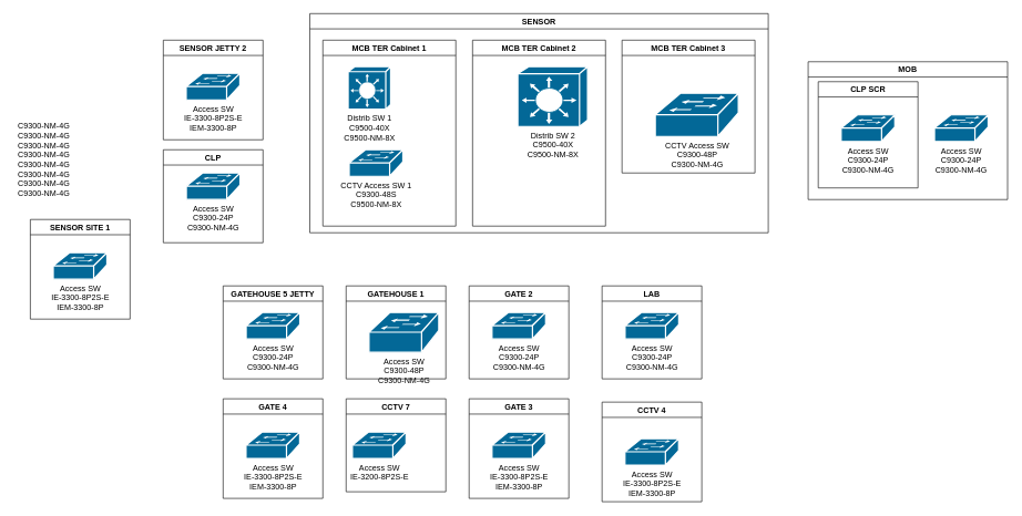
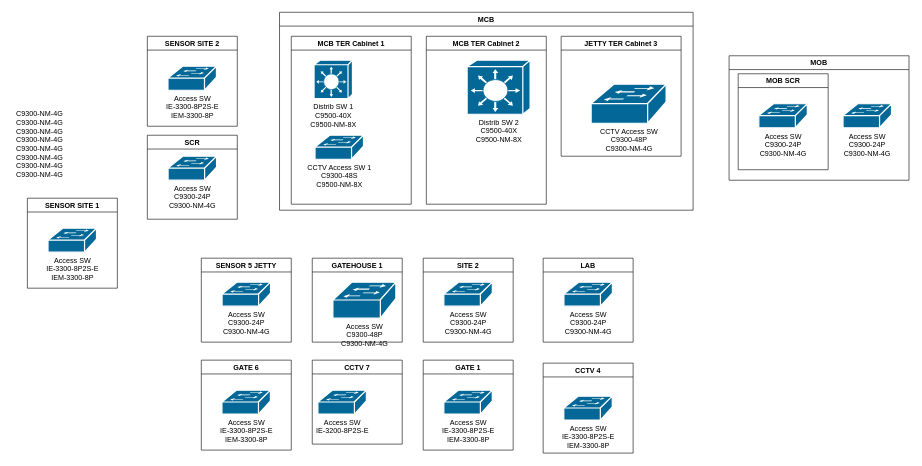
  <mxCell id="0" />
  <mxCell id="1" parent="0" />
- <mxCell id="2" value="SENSOR" style="swimlane;" parent="1" vertex="1"><mxGeometry x="465.4" y="20" width="689.6" height="330" as="geometry" /></mxCell>
+ <mxCell id="2" value="MCB" style="swimlane;" parent="1" vertex="1"><mxGeometry x="465.4" y="20" width="689.6" height="330" as="geometry" /></mxCell>
  <mxCell id="3" value="MCB TER Cabinet 1" style="swimlane;" parent="2" vertex="1"><mxGeometry x="19.6" y="40" width="200" height="280" as="geometry" /></mxCell>
  <mxCell id="4" value="&lt;div&gt;CCTV Access SW 1&lt;br&gt;&lt;/div&gt;&lt;div&gt;C9300-48S&lt;/div&gt;&lt;div&gt;C9500-NM-8X&lt;br&gt;&lt;/div&gt;" style="shape=mxgraph.cisco.switches.workgroup_switch;sketch=0;html=1;pointerEvents=1;dashed=0;fillColor=#036897;strokeColor=#ffffff;strokeWidth=2;verticalLabelPosition=bottom;verticalAlign=top;align=center;outlineConnect=0;" parent="3" vertex="1"><mxGeometry x="39.6" y="165" width="80.8" height="40" as="geometry" /></mxCell>
  <mxCell id="5" value="&lt;div&gt;Distrib SW 1&lt;br&gt;&lt;/div&gt;&lt;div&gt;C9500-40X&lt;br&gt;&lt;/div&gt;&lt;div&gt;C9500-NM-8X&lt;br&gt;&lt;/div&gt;" style="shape=mxgraph.cisco.switches.layer_3_switch;sketch=0;html=1;pointerEvents=1;dashed=0;fillColor=#036897;strokeColor=#ffffff;strokeWidth=2;verticalLabelPosition=bottom;verticalAlign=top;align=center;outlineConnect=0;" parent="3" vertex="1"><mxGeometry x="38" y="40" width="64" height="64" as="geometry" /></mxCell>
  <mxCell id="6" value="MCB TER Cabinet 2" style="swimlane;" parent="2" vertex="1"><mxGeometry x="244.8" y="40" width="200" height="280" as="geometry" /></mxCell>
  <mxCell id="7" value="&lt;div&gt;Distrib SW 2&lt;br&gt;&lt;/div&gt;&lt;div&gt;C9500-40X&lt;/div&gt;&lt;div&gt;C9500-NM-8X&lt;br&gt;&lt;/div&gt;" style="shape=mxgraph.cisco.switches.layer_3_switch;sketch=0;html=1;pointerEvents=1;dashed=0;fillColor=#036897;strokeColor=#ffffff;strokeWidth=2;verticalLabelPosition=bottom;verticalAlign=top;align=center;outlineConnect=0;" parent="6" vertex="1"><mxGeometry x="68.0" y="40" width="105" height="90" as="geometry" /></mxCell>
- <mxCell id="8" value="MCB TER Cabinet 3" style="swimlane;" parent="2" vertex="1"><mxGeometry x="469.6" y="40" width="200" height="200" as="geometry" /></mxCell>
+ <mxCell id="8" value="JETTY TER Cabinet 3" style="swimlane;" parent="2" vertex="1"><mxGeometry x="469.6" y="40" width="200" height="200" as="geometry" /></mxCell>
  <mxCell id="9" value="&lt;div&gt;CCTV Access SW&lt;br&gt;&lt;/div&gt;&lt;div&gt;C9300-48P&lt;/div&gt;&lt;div&gt;&lt;div&gt;C9300-NM-4G&lt;/div&gt;&lt;/div&gt;" style="shape=mxgraph.cisco.switches.workgroup_switch;sketch=0;html=1;pointerEvents=1;dashed=0;fillColor=#036897;strokeColor=#ffffff;strokeWidth=2;verticalLabelPosition=bottom;verticalAlign=top;align=center;outlineConnect=0;" parent="8" vertex="1"><mxGeometry x="50" y="80" width="125" height="65" as="geometry" /></mxCell>
  <mxCell id="10" value="MOB" style="swimlane;" parent="1" vertex="1"><mxGeometry x="1215" y="92.5" width="300" height="207.5" as="geometry" /></mxCell>
- <mxCell id="11" value="CLP SCR" style="swimlane;" parent="10" vertex="1"><mxGeometry x="15.2" y="30" width="150" height="160" as="geometry" /></mxCell>
+ <mxCell id="11" value="MOB SCR" style="swimlane;" parent="10" vertex="1"><mxGeometry x="15.2" y="30" width="150" height="160" as="geometry" /></mxCell>
  <mxCell id="12" value="&lt;div&gt;Access SW&lt;/div&gt;&lt;div&gt;C9300-24P&lt;/div&gt;&lt;div&gt;&lt;div&gt;C9300-NM-4G&lt;/div&gt;&lt;/div&gt;" style="shape=mxgraph.cisco.switches.workgroup_switch;sketch=0;html=1;pointerEvents=1;dashed=0;fillColor=#036897;strokeColor=#ffffff;strokeWidth=2;verticalLabelPosition=bottom;verticalAlign=top;align=center;outlineConnect=0;" parent="11" vertex="1"><mxGeometry x="34.4" y="50" width="80.8" height="40" as="geometry" /></mxCell>
  <mxCell id="13" value="&lt;div&gt;Access SW&lt;/div&gt;&lt;div&gt;C9300-24P&lt;/div&gt;&lt;div&gt;&lt;div&gt;C9300-NM-4G&lt;/div&gt;&lt;/div&gt;" style="shape=mxgraph.cisco.switches.workgroup_switch;sketch=0;html=1;pointerEvents=1;dashed=0;fillColor=#036897;strokeColor=#ffffff;strokeWidth=2;verticalLabelPosition=bottom;verticalAlign=top;align=center;outlineConnect=0;" parent="10" vertex="1"><mxGeometry x="190" y="80" width="80.8" height="40" as="geometry" /></mxCell>
  <mxCell id="14" value="LAB" style="swimlane;" parent="1" vertex="1"><mxGeometry x="905" y="430" width="150" height="140" as="geometry" /></mxCell>
  <mxCell id="15" value="&lt;div&gt;Access SW&lt;/div&gt;&lt;div&gt;C9300-24P&lt;br&gt;&lt;div&gt;C9300-NM-4G&lt;/div&gt;&lt;/div&gt;" style="shape=mxgraph.cisco.switches.workgroup_switch;sketch=0;html=1;pointerEvents=1;dashed=0;fillColor=#036897;strokeColor=#ffffff;strokeWidth=2;verticalLabelPosition=bottom;verticalAlign=top;align=center;outlineConnect=0;" parent="14" vertex="1"><mxGeometry x="34.6" y="40" width="80.8" height="40" as="geometry" /></mxCell>
- <mxCell id="16" value="GATE 2" style="swimlane;" parent="1" vertex="1"><mxGeometry x="705" y="430" width="150" height="140" as="geometry" /></mxCell>
+ <mxCell id="16" value="SITE 2" style="swimlane;" parent="1" vertex="1"><mxGeometry x="705" y="430" width="150" height="140" as="geometry" /></mxCell>
  <mxCell id="17" value="&lt;div&gt;Access SW&lt;/div&gt;&lt;div&gt;C9300-24P&lt;/div&gt;&lt;div&gt;&lt;div&gt;C9300-NM-4G&lt;/div&gt;&lt;/div&gt;" style="shape=mxgraph.cisco.switches.workgroup_switch;sketch=0;html=1;pointerEvents=1;dashed=0;fillColor=#036897;strokeColor=#ffffff;strokeWidth=2;verticalLabelPosition=bottom;verticalAlign=top;align=center;outlineConnect=0;" parent="16" vertex="1"><mxGeometry x="34.4" y="40" width="80.8" height="40" as="geometry" /></mxCell>
- <mxCell id="18" value="CLP" style="swimlane;" parent="1" vertex="1"><mxGeometry x="245" y="225" width="150" height="140" as="geometry" /></mxCell>
+ <mxCell id="18" value="SCR" style="swimlane;" parent="1" vertex="1"><mxGeometry x="245" y="225" width="150" height="140" as="geometry" /></mxCell>
  <mxCell id="19" value="&lt;div&gt;Access SW&lt;/div&gt;&lt;div&gt;C9300-24P&lt;br&gt;&lt;div&gt;C9300-NM-4G&lt;/div&gt;&lt;/div&gt;" style="shape=mxgraph.cisco.switches.workgroup_switch;sketch=0;html=1;pointerEvents=1;dashed=0;fillColor=#036897;strokeColor=#ffffff;strokeWidth=2;verticalLabelPosition=bottom;verticalAlign=top;align=center;outlineConnect=0;" parent="18" vertex="1"><mxGeometry x="34.6" y="35" width="80.8" height="40" as="geometry" /></mxCell>
  <mxCell id="20" value="GATEHOUSE 1" style="swimlane;" parent="1" vertex="1"><mxGeometry x="520" y="430" width="150" height="140" as="geometry" /></mxCell>
  <mxCell id="21" value="&lt;div&gt;Access SW&lt;/div&gt;&lt;div&gt;C9300-48P&lt;br&gt;&lt;div&gt;C9300-NM-4G&lt;/div&gt;&lt;/div&gt;" style="shape=mxgraph.cisco.switches.workgroup_switch;sketch=0;html=1;pointerEvents=1;dashed=0;fillColor=#036897;strokeColor=#ffffff;strokeWidth=2;verticalLabelPosition=bottom;verticalAlign=top;align=center;outlineConnect=0;" parent="20" vertex="1"><mxGeometry x="34.4" y="40" width="105" height="60" as="geometry" /></mxCell>
  <mxCell id="22" value="CCTV 7" style="swimlane;" parent="1" vertex="1"><mxGeometry x="520" y="600" width="150" height="140" as="geometry" /></mxCell>
  <mxCell id="23" value="&lt;div&gt;Access SW&lt;/div&gt;&lt;div&gt;IE-3200-8P2S-E&lt;br&gt;&lt;/div&gt;" style="shape=mxgraph.cisco.switches.workgroup_switch;sketch=0;html=1;pointerEvents=1;dashed=0;fillColor=#036897;strokeColor=#ffffff;strokeWidth=2;verticalLabelPosition=bottom;verticalAlign=top;align=center;outlineConnect=0;" parent="22" vertex="1"><mxGeometry x="9.4" y="50" width="80.8" height="40" as="geometry" /></mxCell>
- <mxCell id="24" value="GATE 3" style="swimlane;" parent="1" vertex="1"><mxGeometry x="705" y="600" width="150" height="150" as="geometry" /></mxCell>
+ <mxCell id="24" value="GATE 1" style="swimlane;" parent="1" vertex="1"><mxGeometry x="705" y="600" width="150" height="150" as="geometry" /></mxCell>
  <mxCell id="25" value="&lt;div&gt;Access SW&lt;/div&gt;&lt;div&gt;IE-3300-8P2S-E&lt;br&gt;IEM-3300-8P&lt;br&gt;&lt;/div&gt;" style="shape=mxgraph.cisco.switches.workgroup_switch;sketch=0;html=1;pointerEvents=1;dashed=0;fillColor=#036897;strokeColor=#ffffff;strokeWidth=2;verticalLabelPosition=bottom;verticalAlign=top;align=center;outlineConnect=0;" parent="24" vertex="1"><mxGeometry x="34.4" y="50" width="80.8" height="40" as="geometry" /></mxCell>
  <mxCell id="26" value="&lt;div&gt;C9300-NM-4G&lt;/div&gt;&lt;div&gt;C9300-NM-4G&lt;/div&gt;&lt;div&gt;C9300-NM-4G&lt;/div&gt;&lt;div&gt;C9300-NM-4G&lt;/div&gt;&lt;div&gt;C9300-NM-4G&lt;/div&gt;&lt;div&gt;C9300-NM-4G&lt;/div&gt;&lt;div&gt;C9300-NM-4G&lt;/div&gt;&lt;div&gt;C9300-NM-4G&lt;br&gt;&lt;/div&gt;" style="text;html=1;align=center;verticalAlign=middle;resizable=0;points=[];autosize=1;strokeColor=none;fillColor=none;" parent="1" vertex="1"><mxGeometry x="20" y="180" width="90" height="120" as="geometry" /></mxCell>
  <mxCell id="27" value="CCTV 4" style="swimlane;" parent="1" vertex="1"><mxGeometry x="905" y="605" width="150" height="150" as="geometry" /></mxCell>
  <mxCell id="28" value="&lt;div&gt;Access SW&lt;/div&gt;&lt;div&gt;IE-3300-8P2S-E&lt;br&gt;IEM-3300-8P&lt;br&gt;&lt;/div&gt;" style="shape=mxgraph.cisco.switches.workgroup_switch;sketch=0;html=1;pointerEvents=1;dashed=0;fillColor=#036897;strokeColor=#ffffff;strokeWidth=2;verticalLabelPosition=bottom;verticalAlign=top;align=center;outlineConnect=0;" parent="27" vertex="1"><mxGeometry x="34.4" y="55" width="80.8" height="40" as="geometry" /></mxCell>
- <mxCell id="29" value="GATEHOUSE 5 JETTY" style="swimlane;" parent="1" vertex="1"><mxGeometry x="335" y="430" width="150" height="140" as="geometry" /></mxCell>
+ <mxCell id="29" value="SENSOR 5 JETTY" style="swimlane;" parent="1" vertex="1"><mxGeometry x="335" y="430" width="150" height="140" as="geometry" /></mxCell>
  <mxCell id="30" value="&lt;div&gt;Access SW&lt;/div&gt;&lt;div&gt;C9300-24P&lt;br&gt;&lt;div&gt;C9300-NM-4G&lt;/div&gt;&lt;/div&gt;" style="shape=mxgraph.cisco.switches.workgroup_switch;sketch=0;html=1;pointerEvents=1;dashed=0;fillColor=#036897;strokeColor=#ffffff;strokeWidth=2;verticalLabelPosition=bottom;verticalAlign=top;align=center;outlineConnect=0;" parent="29" vertex="1"><mxGeometry x="34.6" y="40" width="80.8" height="40" as="geometry" /></mxCell>
- <mxCell id="31" value="GATE 4" style="swimlane;" parent="1" vertex="1"><mxGeometry x="335" y="600" width="150" height="150" as="geometry" /></mxCell>
+ <mxCell id="31" value="GATE 6" style="swimlane;" parent="1" vertex="1"><mxGeometry x="335" y="600" width="150" height="150" as="geometry" /></mxCell>
  <mxCell id="32" value="&lt;div&gt;Access SW&lt;/div&gt;&lt;div&gt;IE-3300-8P2S-E&lt;br&gt;IEM-3300-8P&lt;br&gt;&lt;/div&gt;" style="shape=mxgraph.cisco.switches.workgroup_switch;sketch=0;html=1;pointerEvents=1;dashed=0;fillColor=#036897;strokeColor=#ffffff;strokeWidth=2;verticalLabelPosition=bottom;verticalAlign=top;align=center;outlineConnect=0;" parent="31" vertex="1"><mxGeometry x="34.4" y="50" width="80.8" height="40" as="geometry" /></mxCell>
  <mxCell id="33" value="SENSOR SITE 1" style="swimlane;" parent="1" vertex="1"><mxGeometry x="45" y="330" width="150" height="150" as="geometry" /></mxCell>
  <mxCell id="34" value="&lt;div&gt;Access SW&lt;/div&gt;&lt;div&gt;IE-3300-8P2S-E&lt;br&gt;IEM-3300-8P&lt;br&gt;&lt;/div&gt;" style="shape=mxgraph.cisco.switches.workgroup_switch;sketch=0;html=1;pointerEvents=1;dashed=0;fillColor=#036897;strokeColor=#ffffff;strokeWidth=2;verticalLabelPosition=bottom;verticalAlign=top;align=center;outlineConnect=0;" parent="33" vertex="1"><mxGeometry x="34.4" y="50" width="80.8" height="40" as="geometry" /></mxCell>
- <mxCell id="35" value="SENSOR JETTY 2" style="swimlane;" parent="1" vertex="1"><mxGeometry x="245" y="60" width="150" height="150" as="geometry" /></mxCell>
+ <mxCell id="35" value="SENSOR SITE 2" style="swimlane;" parent="1" vertex="1"><mxGeometry x="245" y="60" width="150" height="150" as="geometry" /></mxCell>
  <mxCell id="36" value="&lt;div&gt;Access SW&lt;/div&gt;&lt;div&gt;IE-3300-8P2S-E&lt;br&gt;IEM-3300-8P&lt;br&gt;&lt;/div&gt;" style="shape=mxgraph.cisco.switches.workgroup_switch;sketch=0;html=1;pointerEvents=1;dashed=0;fillColor=#036897;strokeColor=#ffffff;strokeWidth=2;verticalLabelPosition=bottom;verticalAlign=top;align=center;outlineConnect=0;" parent="35" vertex="1"><mxGeometry x="34.4" y="50" width="80.8" height="40" as="geometry" /></mxCell>
